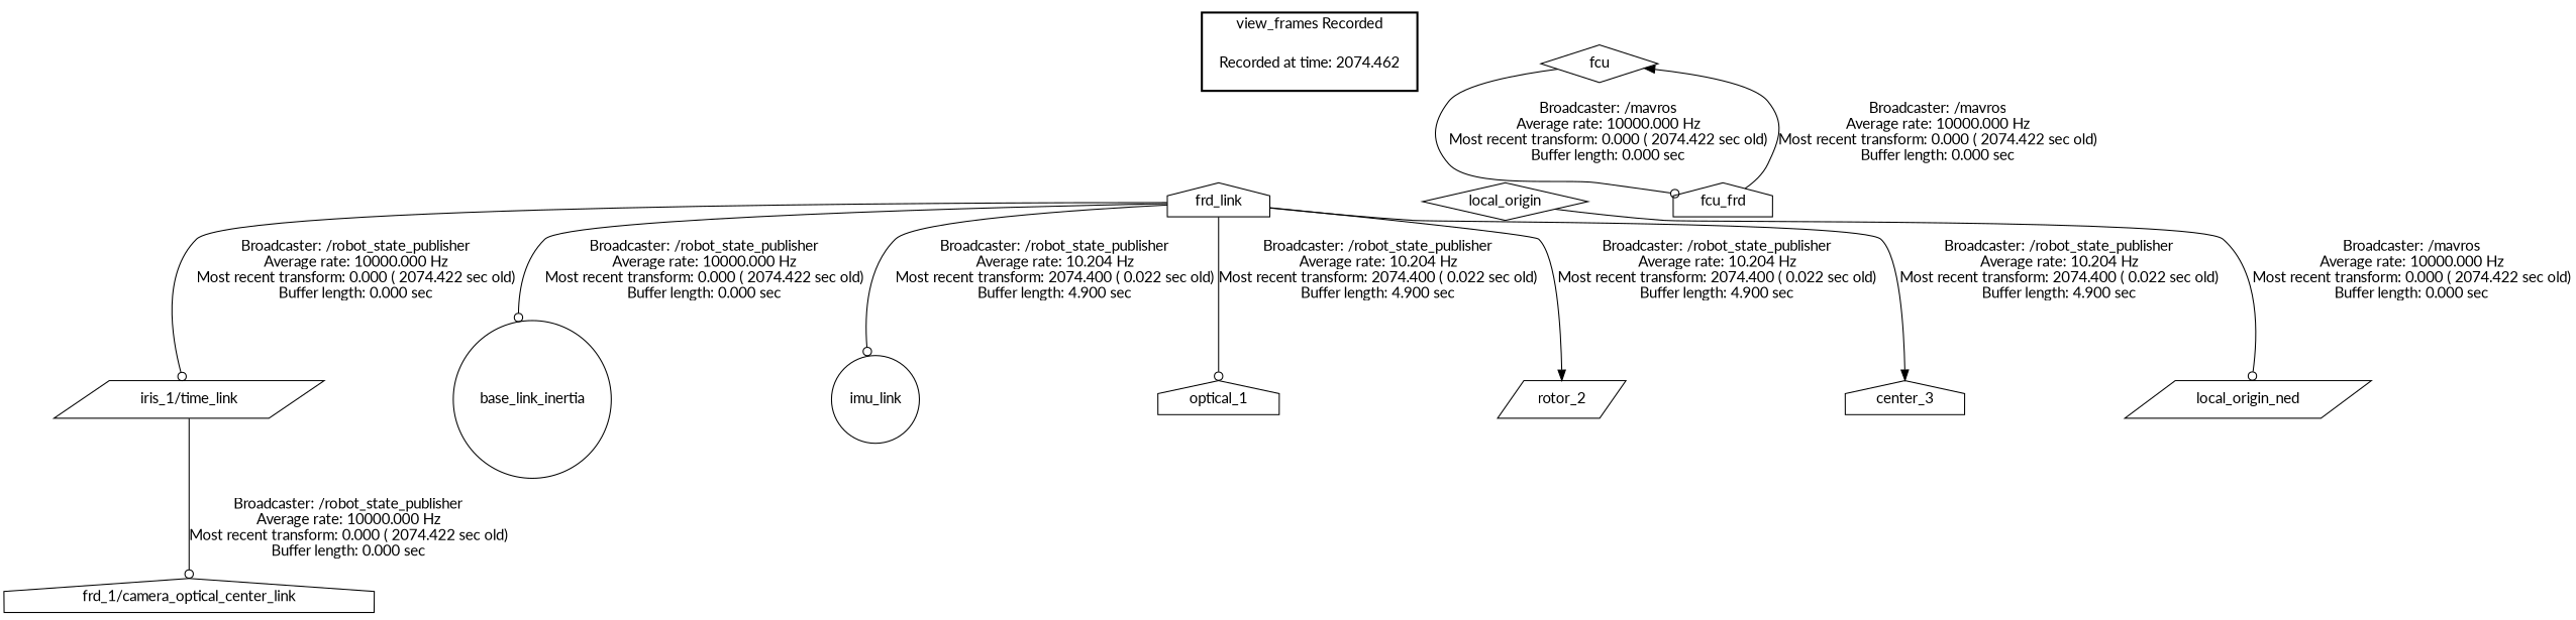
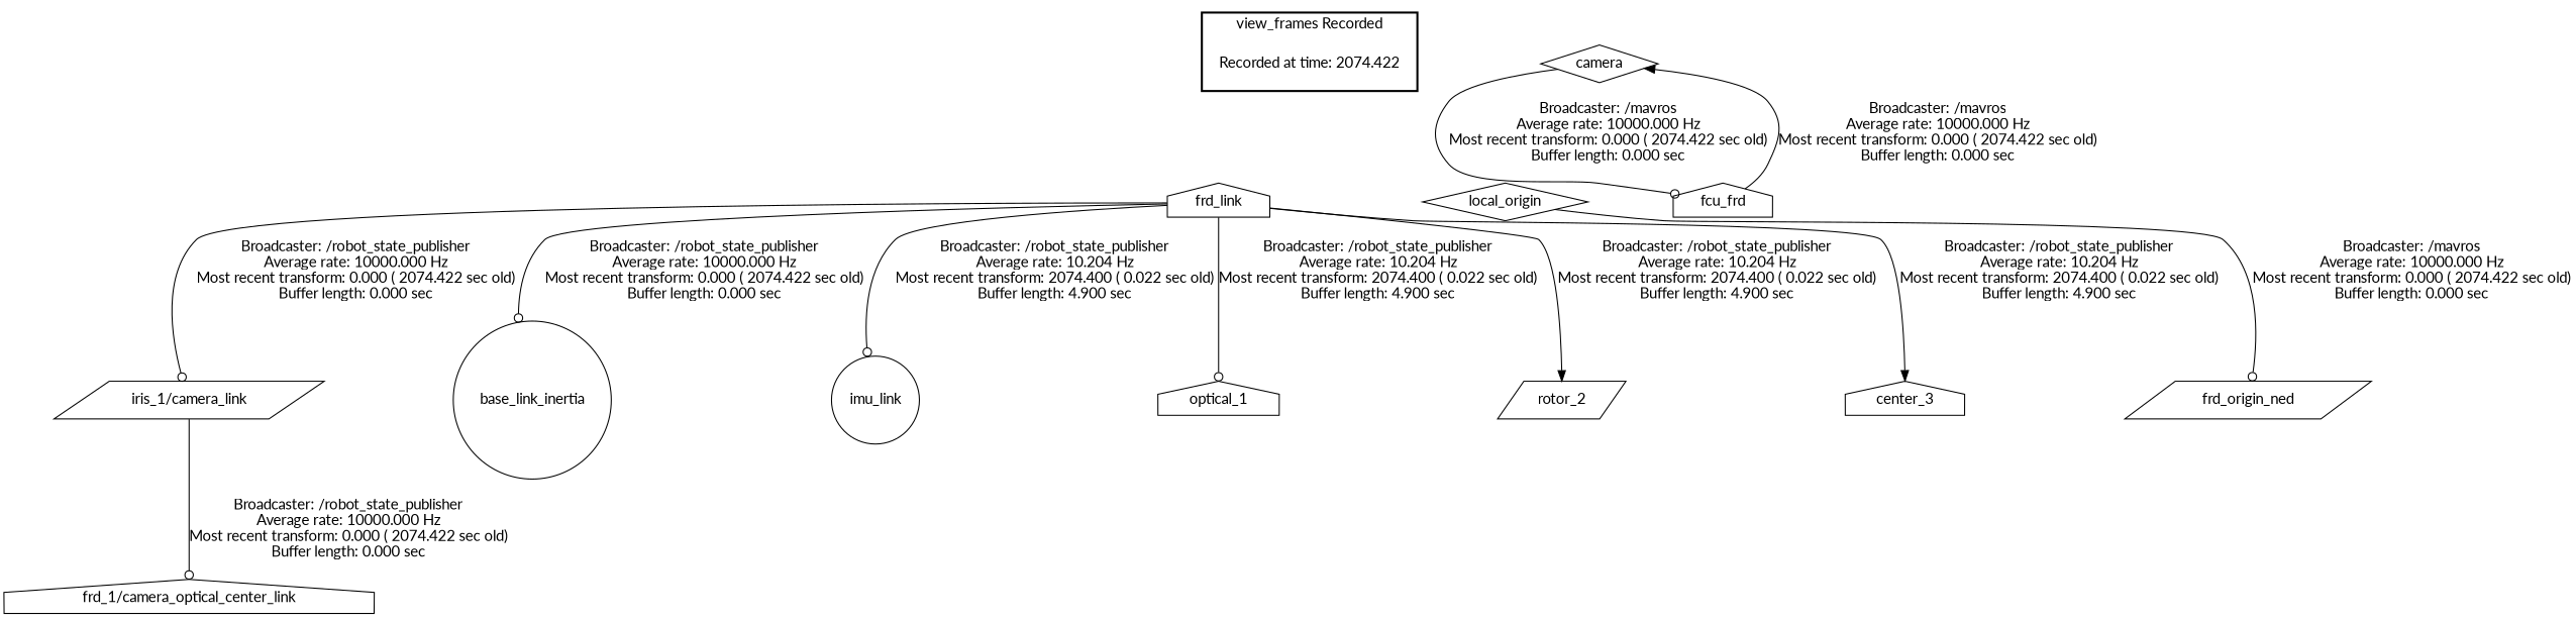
  digraph {
    fontname=Lato
    node [fontname=Lato shape=house]
    edge [fontname=Lato arrowhead=odot]
-   "Recorded at time: 2074.422" [shape=plaintext label="Recorded at time: 2074.462"]
+   "Recorded at time: 2074.422" [shape=plaintext]
    n2 [label=frd_link]
    local_origin [shape=diamond]
-   "iris_1/camera_link" [shape=parallelogram label="iris_1/time_link"]
+   "iris_1/camera_link" [shape=parallelogram]
    base_link_inertia [shape=circle]
    imu_link [shape=circle]
    n7 [label=optical_1]
    rotor_2 [shape=parallelogram]
    n9 [label=center_3]
    n10 [label="frd_1/camera_optical_center_link"]
-   local_origin_ned [shape=parallelogram]
-   fcu [shape=diamond]
+   local_origin_ned [shape=parallelogram label=frd_origin_ned]
+   fcu [shape=diamond label=camera]
    fcu_frd
    subgraph cluster_1 {
      color=black
      label="view_frames Recorded"
      style=bold
      "Recorded at time: 2074.422"
    }
    "Recorded at time: 2074.422" -> n2 [style=invis arrowhead=""]
    "Recorded at time: 2074.422" -> local_origin [style=invis arrowhead=""]
    n2 -> "iris_1/camera_link" [label="Broadcaster: /robot_state_publisher\nAverage rate: 10000.000 Hz\nMost recent transform: 0.000 ( 2074.422 sec old)\nBuffer length: 0.000 sec\n"]
    n2 -> base_link_inertia [label="Broadcaster: /robot_state_publisher\nAverage rate: 10000.000 Hz\nMost recent transform: 0.000 ( 2074.422 sec old)\nBuffer length: 0.000 sec\n"]
    n2 -> imu_link [label="Broadcaster: /robot_state_publisher\nAverage rate: 10.204 Hz\nMost recent transform: 2074.400 ( 0.022 sec old)\nBuffer length: 4.900 sec\n"]
    n2 -> n7 [label="Broadcaster: /robot_state_publisher\nAverage rate: 10.204 Hz\nMost recent transform: 2074.400 ( 0.022 sec old)\nBuffer length: 4.900 sec\n"]
    n2 -> rotor_2 [arrowhead=normal label="Broadcaster: /robot_state_publisher\nAverage rate: 10.204 Hz\nMost recent transform: 2074.400 ( 0.022 sec old)\nBuffer length: 4.900 sec\n"]
    n2 -> n9 [arrowhead=normal label="Broadcaster: /robot_state_publisher\nAverage rate: 10.204 Hz\nMost recent transform: 2074.400 ( 0.022 sec old)\nBuffer length: 4.900 sec\n"]
    local_origin -> local_origin_ned [label="Broadcaster: /mavros\nAverage rate: 10000.000 Hz\nMost recent transform: 0.000 ( 2074.422 sec old)\nBuffer length: 0.000 sec\n"]
    "iris_1/camera_link" -> n10 [label="Broadcaster: /robot_state_publisher\nAverage rate: 10000.000 Hz\nMost recent transform: 0.000 ( 2074.422 sec old)\nBuffer length: 0.000 sec\n"]
    fcu -> fcu_frd [label="Broadcaster: /mavros\nAverage rate: 10000.000 Hz\nMost recent transform: 0.000 ( 2074.422 sec old)\nBuffer length: 0.000 sec\n"]
    fcu_frd -> fcu [arrowhead=normal label="Broadcaster: /mavros\nAverage rate: 10000.000 Hz\nMost recent transform: 0.000 ( 2074.422 sec old)\nBuffer length: 0.000 sec\n"]
  }
